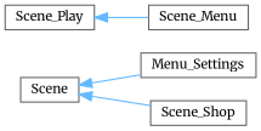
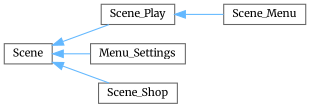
  digraph {
    fontname=Merriweather
    rankdir=LR
    node [color=grey40 fillcolor=white fontname=Merriweather fontsize=10 shape=box style=filled]
    edge [color=steelblue1 dir=back fontname=Merriweather fontsize=10 labelfontname=Helvetica labelfontsize=10 style=solid]
    n1 [height=0.2 label=Scene width=0.4]
    n2 [height=0.2 label=Scene_Play width=0.4]
    n3 [height=0.2 label=Menu_Settings width=0.4]
    n4 [height=0.2 label=Scene_Shop width=0.4]
    n5 [height=0.2 label=Scene_Menu width=0.4]
+   n1 -> n2
    n1 -> n3
    n1 -> n4
    n2 -> n5
  }
